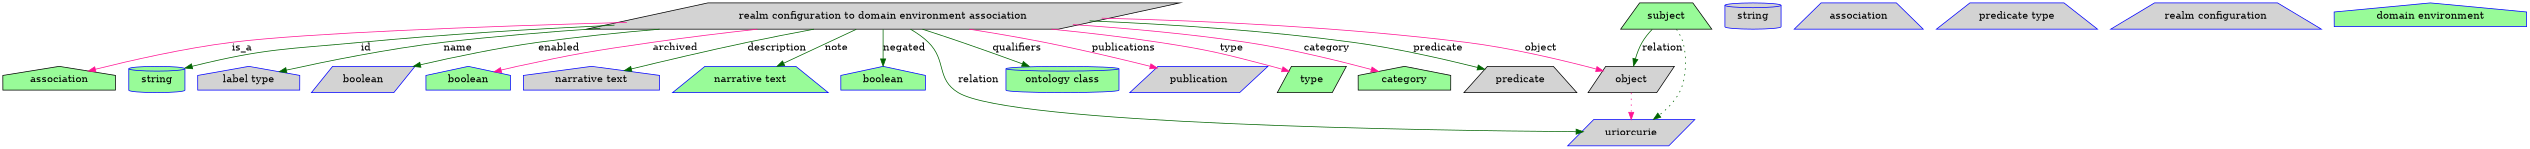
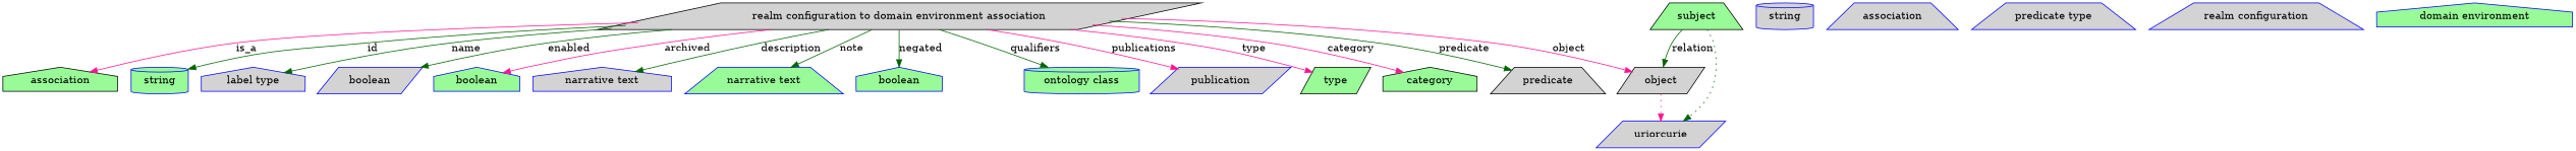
  digraph {
    node [fillcolor=lightgrey shape=house style=filled color=blue]
    edge [color=darkgreen style=solid]
    n1 [height=0.5 label="realm configuration to domain environment association" shape=parallelogram width=7.4743 color=""]
    association [fillcolor=palegreen height=0.5 width=1.7512 color=""]
    n3 [fillcolor=palegreen height=0.5 label=string shape=cylinder width=1.0652]
    n4 [height=0.5 label="label type" width=1.5707]
    n5 [height=0.5 label=boolean shape=parallelogram width=1.2999]
    n6 [fillcolor=palegreen height=0.5 label=boolean width=1.2999]
    n7 [height=0.5 label="narrative text" width=2.0943]
    n8 [fillcolor=palegreen height=0.5 label="narrative text" shape=trapezium width=2.0943]
    n9 [fillcolor=palegreen height=0.5 label=boolean width=1.2999]
    n10 [height=0.5 label=uriorcurie shape=parallelogram width=1.6068]
    n11 [fillcolor=palegreen height=0.5 label="ontology class" shape=cylinder width=2.1484]
    n12 [height=0.5 label=publication shape=parallelogram width=1.7512]
    type [fillcolor=palegreen height=0.5 shape=parallelogram width=0.86659 color=""]
    category [fillcolor=palegreen height=0.5 width=1.4443 color=""]
    predicate [height=0.5 shape=trapezium width=1.5346 color=""]
    object [height=0.5 shape=parallelogram width=1.1013 color=""]
    subject [fillcolor=palegreen height=0.5 shape=trapezium width=1.2457 color=""]
    n18 [height=0.5 label=string shape=cylinder width=1.0652]
    n19 [height=0.5 label=association shape=trapezium width=1.7512]
    n20 [height=0.5 label="predicate type" shape=trapezium width=2.1845]
    n21 [height=0.5 label="realm configuration" shape=trapezium width=2.8525]
    n22 [fillcolor=palegreen height=0.5 label="domain environment" width=2.9608]
    n1 -> association [color=deeppink label=is_a style=""]
    n1 -> n3 [label=id]
    n1 -> n4 [label=name]
    n1 -> n5 [label=enabled]
    n1 -> n6 [color=deeppink label=archived]
    n1 -> n7 [label=description]
    n1 -> n8 [label=note]
    n1 -> n9 [label=negated]
-   n1 -> n10 [label=relation]
    n1 -> n11 [label=qualifiers]
    n1 -> n12 [color=deeppink label=publications]
    n1 -> type [color=deeppink label=type]
    n1 -> category [color=deeppink label=category]
    n1 -> predicate [label=predicate]
    n1 -> object [color=deeppink label=object]
    object -> n10 [color=deeppink style=dotted]
    subject -> n10 [style=dotted]
    subject -> object [label=relation style=""]
  }
